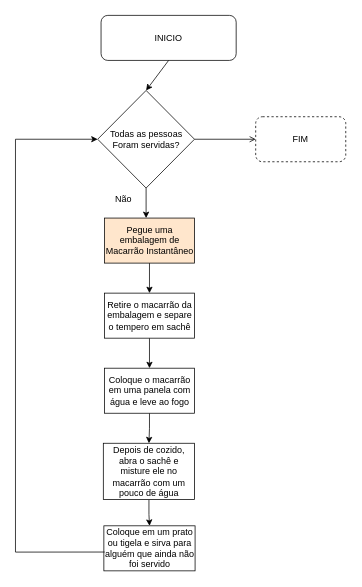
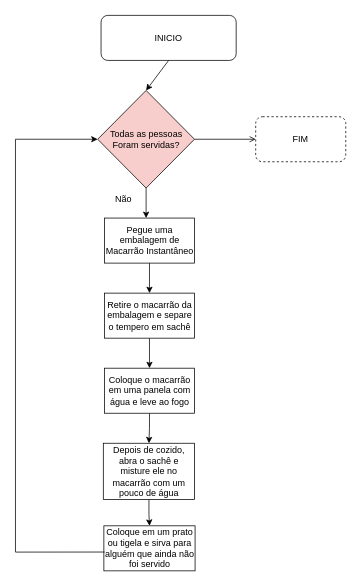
  <mxCell id="0" />
  <mxCell id="1" parent="0" />
  <mxCell id="2" value="INICIO" style="rounded=1;whiteSpace=wrap;html=1;" vertex="1" parent="1"><mxGeometry x="134" y="20" width="180" height="60" as="geometry" /></mxCell>
  <mxCell id="3" value="FIM" style="rounded=1;whiteSpace=wrap;html=1;dashed=1;" vertex="1" parent="1"><mxGeometry x="340" y="155" width="120" height="60" as="geometry" /></mxCell>
  <mxCell id="4" value="" style="endArrow=classic;html=1;rounded=0;entryX=0.5;entryY=0;entryDx=0;entryDy=0;exitX=0.5;exitY=1;exitDx=0;exitDy=0;" edge="1" parent="1" source="2"><mxGeometry width="50" height="50" relative="1" as="geometry"><mxPoint x="180" y="160" as="sourcePoint" /><mxPoint x="194" y="120" as="targetPoint" /></mxGeometry></mxCell>
  <mxCell id="5" value="" style="edgeStyle=orthogonalEdgeStyle;rounded=0;orthogonalLoop=1;jettySize=auto;html=1;endArrow=open;" edge="1" parent="1" source="6" target="3"><mxGeometry relative="1" as="geometry" /></mxCell>
- <mxCell id="6" value="Todas as pessoas&lt;br&gt;Foram servidas?" style="rhombus;whiteSpace=wrap;html=1;" vertex="1" parent="1"><mxGeometry x="129.5" y="120" width="129" height="130" as="geometry" /></mxCell>
+ <mxCell id="6" value="Todas as pessoas&lt;br&gt;Foram servidas?" style="rhombus;whiteSpace=wrap;html=1;fillColor=#f8cecc;" vertex="1" parent="1"><mxGeometry x="129.5" y="120" width="129" height="130" as="geometry" /></mxCell>
  <mxCell id="7" value="" style="endArrow=classic;html=1;rounded=0;exitX=0.5;exitY=1;exitDx=0;exitDy=0;" edge="1" parent="1" source="6"><mxGeometry width="50" height="50" relative="1" as="geometry"><mxPoint x="180" y="280" as="sourcePoint" /><mxPoint x="194" y="290" as="targetPoint" /></mxGeometry></mxCell>
  <mxCell id="8" value="Não" style="text;html=1;strokeColor=none;fillColor=none;align=center;verticalAlign=middle;whiteSpace=wrap;rounded=0;" vertex="1" parent="1"><mxGeometry x="134" y="250" width="60" height="30" as="geometry" /></mxCell>
  <mxCell id="9" value="" style="edgeStyle=orthogonalEdgeStyle;rounded=0;orthogonalLoop=1;jettySize=auto;html=1;" edge="1" parent="1" source="10" target="12"><mxGeometry relative="1" as="geometry" /></mxCell>
- <mxCell id="10" value="Pegue uma embalagem de Macarrão Instantâneo" style="rounded=0;whiteSpace=wrap;html=1;fillColor=#ffe6cc;" vertex="1" parent="1"><mxGeometry x="138.5" y="290" width="120" height="60" as="geometry" /></mxCell>
+ <mxCell id="10" value="Pegue uma embalagem de Macarrão Instantâneo" style="rounded=0;whiteSpace=wrap;html=1;" vertex="1" parent="1"><mxGeometry x="138.5" y="290" width="120" height="60" as="geometry" /></mxCell>
  <mxCell id="11" value="" style="edgeStyle=orthogonalEdgeStyle;rounded=0;orthogonalLoop=1;jettySize=auto;html=1;" edge="1" parent="1" source="12" target="14"><mxGeometry relative="1" as="geometry" /></mxCell>
  <mxCell id="12" value="Retire o macarrão da embalagem e separe o tempero em sachê" style="rounded=0;whiteSpace=wrap;html=1;" vertex="1" parent="1"><mxGeometry x="138.5" y="390" width="120" height="60" as="geometry" /></mxCell>
  <mxCell id="13" value="" style="edgeStyle=orthogonalEdgeStyle;rounded=0;orthogonalLoop=1;jettySize=auto;html=1;" edge="1" parent="1" source="14" target="16"><mxGeometry relative="1" as="geometry" /></mxCell>
  <mxCell id="14" value="Coloque o macarrão em uma panela com água e leve ao fogo" style="rounded=0;whiteSpace=wrap;html=1;" vertex="1" parent="1"><mxGeometry x="138.5" y="490" width="120" height="60" as="geometry" /></mxCell>
  <mxCell id="15" value="" style="edgeStyle=orthogonalEdgeStyle;rounded=0;orthogonalLoop=1;jettySize=auto;html=1;" edge="1" parent="1" source="16" target="17"><mxGeometry relative="1" as="geometry" /></mxCell>
  <mxCell id="16" value="Depois de cozido, abra o sachê e misture ele no macarrão com um pouco de água" style="rounded=0;whiteSpace=wrap;html=1;" vertex="1" parent="1"><mxGeometry x="137" y="590" width="121.5" height="75" as="geometry" /></mxCell>
  <mxCell id="17" value="Coloque em um prato ou tigela e sirva para alguém que ainda não foi servido" style="rounded=0;whiteSpace=wrap;html=1;" vertex="1" parent="1"><mxGeometry x="137.75" y="700" width="121.5" height="60" as="geometry" /></mxCell>
  <mxCell id="18" value="" style="endArrow=classic;html=1;rounded=0;exitX=0.009;exitY=0.582;exitDx=0;exitDy=0;exitPerimeter=0;entryX=0;entryY=0.5;entryDx=0;entryDy=0;" edge="1" parent="1" source="17" target="6"><mxGeometry width="50" height="50" relative="1" as="geometry"><mxPoint x="107.745" y="738.7" as="sourcePoint" /><mxPoint x="20" y="190" as="targetPoint" /><Array as="points"><mxPoint x="20" y="735" /><mxPoint x="20" y="185" /></Array></mxGeometry></mxCell>
